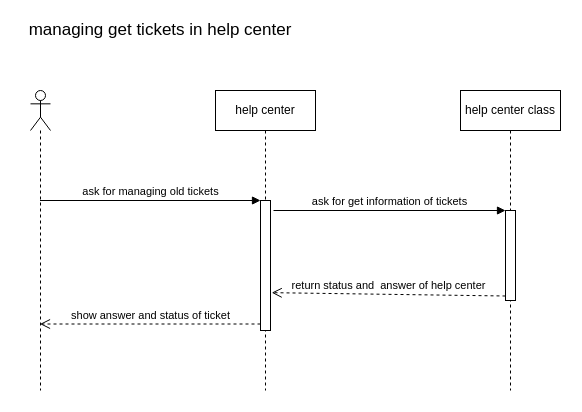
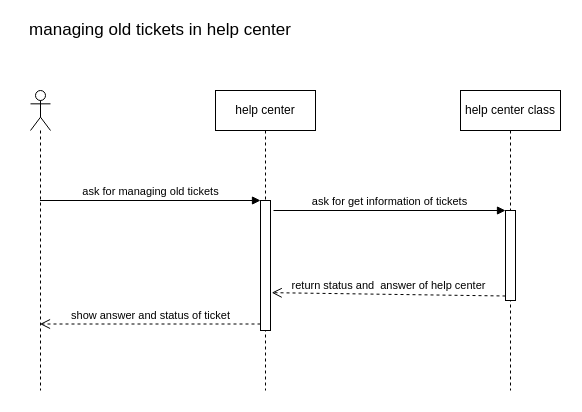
  <mxCell id="0" />
  <mxCell id="1" parent="0" />
  <mxCell id="2" value="" style="shape=umlLifeline;participant=umlActor;perimeter=lifelinePerimeter;whiteSpace=wrap;html=1;container=1;collapsible=0;recursiveResize=0;verticalAlign=top;spacingTop=36;labelBackgroundColor=#ffffff;outlineConnect=0;" parent="1" vertex="1"><mxGeometry x="30" y="90" width="20" height="300" as="geometry" /></mxCell>
  <mxCell id="3" value="help center" style="shape=umlLifeline;perimeter=lifelinePerimeter;whiteSpace=wrap;html=1;container=1;collapsible=0;recursiveResize=0;outlineConnect=0;" parent="1" vertex="1"><mxGeometry x="215" y="90" width="100" height="300" as="geometry" /></mxCell>
  <mxCell id="4" value="" style="html=1;points=[];perimeter=orthogonalPerimeter;" parent="3" vertex="1"><mxGeometry x="45" y="110" width="10" height="130" as="geometry" /></mxCell>
  <mxCell id="5" value="help center class" style="shape=umlLifeline;perimeter=lifelinePerimeter;whiteSpace=wrap;html=1;container=1;collapsible=0;recursiveResize=0;outlineConnect=0;" parent="1" vertex="1"><mxGeometry x="460" y="90" width="100" height="300" as="geometry" /></mxCell>
  <mxCell id="6" value="" style="html=1;points=[];perimeter=orthogonalPerimeter;" parent="5" vertex="1"><mxGeometry x="45" y="120" width="10" height="90" as="geometry" /></mxCell>
  <mxCell id="7" value="ask for managing old tickets" style="html=1;verticalAlign=bottom;endArrow=block;entryX=0;entryY=0;" parent="1" source="2" target="4" edge="1"><mxGeometry relative="1" as="geometry"><mxPoint x="135" y="200" as="sourcePoint" /></mxGeometry></mxCell>
  <mxCell id="8" value="show answer and status of ticket" style="html=1;verticalAlign=bottom;endArrow=open;dashed=1;endSize=8;exitX=0;exitY=0.95;" parent="1" source="4" target="2" edge="1"><mxGeometry relative="1" as="geometry"><mxPoint x="190" y="276" as="targetPoint" /></mxGeometry></mxCell>
  <mxCell id="9" value="ask for get information of tickets" style="html=1;verticalAlign=bottom;endArrow=block;entryX=0;entryY=0;" parent="1" target="6" edge="1"><mxGeometry relative="1" as="geometry"><mxPoint x="273" y="210" as="sourcePoint" /></mxGeometry></mxCell>
  <mxCell id="10" value="return status and &amp;nbsp;answer of help center" style="html=1;verticalAlign=bottom;endArrow=open;dashed=1;endSize=8;exitX=0;exitY=0.95;entryX=1.12;entryY=0.709;entryDx=0;entryDy=0;entryPerimeter=0;" parent="1" source="6" target="4" edge="1"><mxGeometry relative="1" as="geometry"><mxPoint x="280" y="295" as="targetPoint" /></mxGeometry></mxCell>
- <mxCell id="11" value="&lt;font style=&quot;font-size: 17px&quot;&gt;managing get tickets in help center&lt;/font&gt;" style="text;html=1;strokeColor=none;fillColor=none;align=center;verticalAlign=middle;whiteSpace=wrap;rounded=0;" parent="1" vertex="1"><mxGeometry x="20" y="20" width="280" height="20" as="geometry" /></mxCell>
+ <mxCell id="11" value="&lt;font style=&quot;font-size: 17px&quot;&gt;managing old tickets in help center&lt;/font&gt;" style="text;html=1;strokeColor=none;fillColor=none;align=center;verticalAlign=middle;whiteSpace=wrap;rounded=0;" parent="1" vertex="1"><mxGeometry x="20" y="20" width="280" height="20" as="geometry" /></mxCell>
